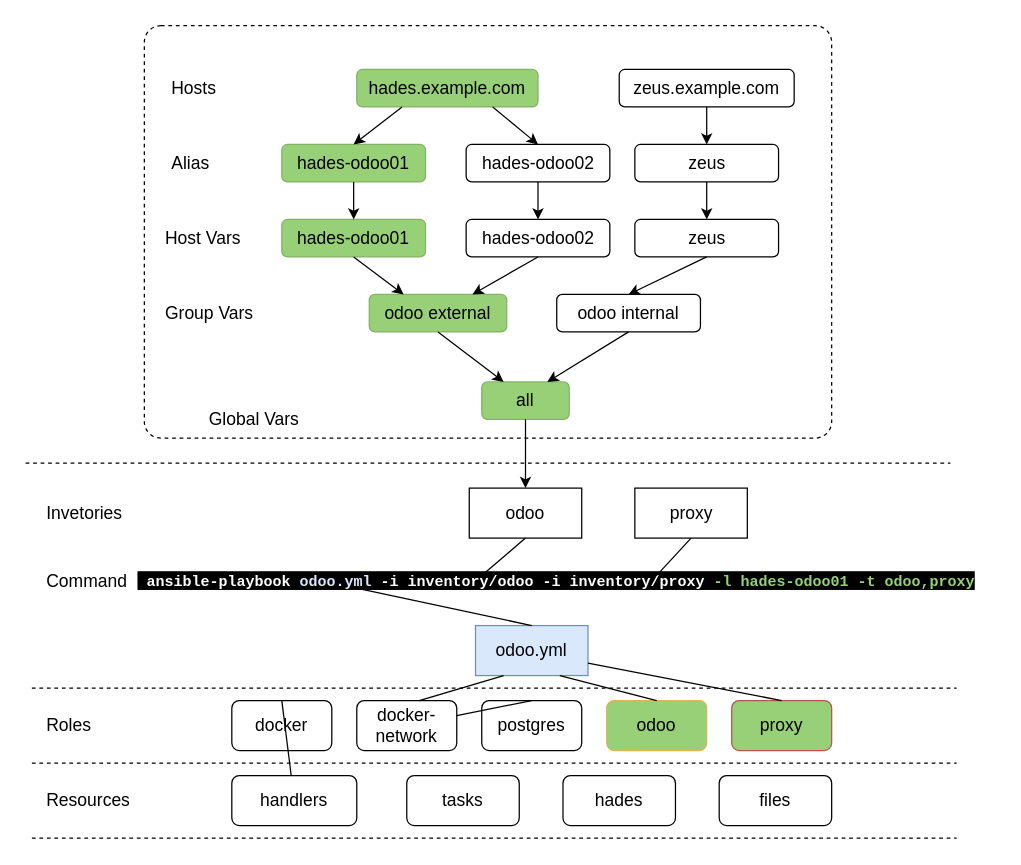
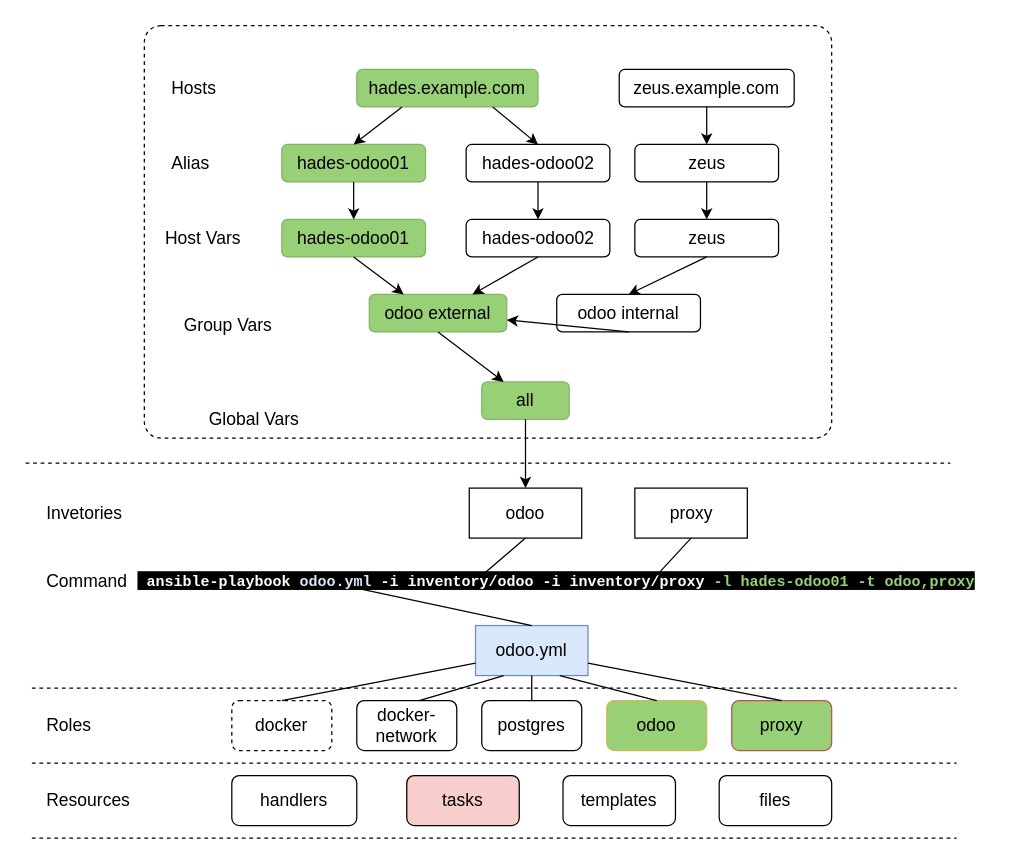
  <mxCell id="0" />
  <mxCell id="1" parent="0" />
  <mxCell id="2" value="" style="rounded=1;whiteSpace=wrap;html=1;fontSize=14;align=left;labelBackgroundColor=none;fillColor=none;dashed=1;arcSize=4;" parent="1" vertex="1"><mxGeometry x="115" y="20" width="550" height="330" as="geometry" /></mxCell>
  <mxCell id="3" value="Roles" style="text;html=1;strokeColor=none;fillColor=none;align=left;verticalAlign=middle;whiteSpace=wrap;rounded=0;fontSize=14;" parent="1" vertex="1"><mxGeometry x="35" y="570" width="40" height="20" as="geometry" /></mxCell>
  <mxCell id="4" value="" style="endArrow=none;dashed=1;html=1;" parent="1" edge="1"><mxGeometry width="50" height="50" relative="1" as="geometry"><mxPoint x="25" y="550" as="sourcePoint" /><mxPoint x="765" y="550" as="targetPoint" /></mxGeometry></mxCell>
  <mxCell id="5" value="" style="endArrow=none;dashed=1;html=1;" parent="1" edge="1"><mxGeometry width="50" height="50" relative="1" as="geometry"><mxPoint x="25" y="610" as="sourcePoint" /><mxPoint x="765" y="610" as="targetPoint" /></mxGeometry></mxCell>
- <mxCell id="6" value="docker" style="rounded=1;whiteSpace=wrap;html=1;fontSize=14;" parent="1" vertex="1"><mxGeometry x="185" y="560" width="80" height="40" as="geometry" /></mxCell>
+ <mxCell id="6" value="docker" style="rounded=1;whiteSpace=wrap;html=1;fontSize=14;dashed=1;" parent="1" vertex="1"><mxGeometry x="185" y="560" width="80" height="40" as="geometry" /></mxCell>
  <mxCell id="7" value="docker-network" style="rounded=1;whiteSpace=wrap;html=1;fontSize=14;" parent="1" vertex="1"><mxGeometry x="285" y="560" width="80" height="40" as="geometry" /></mxCell>
  <mxCell id="8" value="Resources" style="text;html=1;strokeColor=none;fillColor=none;align=left;verticalAlign=middle;whiteSpace=wrap;rounded=0;fontSize=14;" parent="1" vertex="1"><mxGeometry x="35" y="630" width="40" height="20" as="geometry" /></mxCell>
  <mxCell id="9" value="" style="endArrow=none;dashed=1;html=1;" parent="1" edge="1"><mxGeometry width="50" height="50" relative="1" as="geometry"><mxPoint x="25" y="670" as="sourcePoint" /><mxPoint x="765" y="670" as="targetPoint" /></mxGeometry></mxCell>
  <mxCell id="10" value="handlers" style="rounded=1;whiteSpace=wrap;html=1;fontSize=14;" parent="1" vertex="1"><mxGeometry x="185" y="620" width="100" height="40" as="geometry" /></mxCell>
- <mxCell id="11" value="tasks" style="rounded=1;whiteSpace=wrap;html=1;fontSize=14;" parent="1" vertex="1"><mxGeometry x="325" y="620" width="90" height="40" as="geometry" /></mxCell>
- <mxCell id="12" value="hades" style="rounded=1;whiteSpace=wrap;html=1;fontSize=14;" parent="1" vertex="1"><mxGeometry x="450" y="620" width="90" height="40" as="geometry" /></mxCell>
+ <mxCell id="11" value="tasks" style="rounded=1;whiteSpace=wrap;html=1;fontSize=14;fillColor=#f8cecc;" parent="1" vertex="1"><mxGeometry x="325" y="620" width="90" height="40" as="geometry" /></mxCell>
+ <mxCell id="12" value="templates" style="rounded=1;whiteSpace=wrap;html=1;fontSize=14;" parent="1" vertex="1"><mxGeometry x="450" y="620" width="90" height="40" as="geometry" /></mxCell>
  <mxCell id="13" value="files" style="rounded=1;whiteSpace=wrap;html=1;fontSize=14;" parent="1" vertex="1"><mxGeometry x="575" y="620" width="90" height="40" as="geometry" /></mxCell>
  <mxCell id="14" value="odoo.yml" style="rounded=0;whiteSpace=wrap;html=1;fontSize=14;fillColor=#DAE8FC;strokeColor=#6c8ebf;" parent="1" vertex="1"><mxGeometry x="380" y="500" width="90" height="40" as="geometry" /></mxCell>
  <mxCell id="15" value="postgres" style="rounded=1;whiteSpace=wrap;html=1;fontSize=14;" parent="1" vertex="1"><mxGeometry x="385" y="560" width="80" height="40" as="geometry" /></mxCell>
  <mxCell id="16" value="odoo" style="rounded=1;whiteSpace=wrap;html=1;fontSize=14;fillColor=#97D077;strokeColor=#d6b656;" parent="1" vertex="1"><mxGeometry x="485" y="560" width="80" height="40" as="geometry" /></mxCell>
  <mxCell id="17" value="proxy" style="rounded=1;whiteSpace=wrap;html=1;fontSize=14;fillColor=#97D077;strokeColor=#b85450;" parent="1" vertex="1"><mxGeometry x="585" y="560" width="80" height="40" as="geometry" /></mxCell>
  <mxCell id="18" value="Invetories" style="text;html=1;strokeColor=none;fillColor=none;align=left;verticalAlign=middle;whiteSpace=wrap;rounded=0;fontSize=14;" parent="1" vertex="1"><mxGeometry x="35" y="400" width="40" height="20" as="geometry" /></mxCell>
  <mxCell id="19" value="odoo" style="rounded=0;whiteSpace=wrap;html=1;fontSize=14;" parent="1" vertex="1"><mxGeometry x="375" y="390" width="90" height="40" as="geometry" /></mxCell>
  <mxCell id="20" value="proxy" style="rounded=0;whiteSpace=wrap;html=1;fontSize=14;" parent="1" vertex="1"><mxGeometry x="507.5" y="390" width="90" height="40" as="geometry" /></mxCell>
  <mxCell id="21" value="all" style="rounded=1;whiteSpace=wrap;html=1;fontSize=14;fillColor=#97D077;strokeColor=#82b366;" parent="1" vertex="1"><mxGeometry x="385" y="305" width="70" height="30" as="geometry" /></mxCell>
  <mxCell id="22" value="odoo external" style="rounded=1;whiteSpace=wrap;html=1;fontSize=14;fillColor=#97D077;strokeColor=#82b366;" parent="1" vertex="1"><mxGeometry x="295" y="235" width="110" height="30" as="geometry" /></mxCell>
  <mxCell id="23" value="&lt;div&gt;odoo internal&lt;br&gt;&lt;/div&gt;" style="rounded=1;whiteSpace=wrap;html=1;fontSize=14;" parent="1" vertex="1"><mxGeometry x="445" y="235" width="115" height="30" as="geometry" /></mxCell>
  <mxCell id="24" value="hades-odoo01" style="rounded=1;whiteSpace=wrap;html=1;fontSize=14;fillColor=#97D077;strokeColor=#82b366;" parent="1" vertex="1"><mxGeometry x="225" y="175" width="115" height="30" as="geometry" /></mxCell>
  <mxCell id="25" value="Global Vars" style="text;html=1;strokeColor=none;fillColor=none;align=left;verticalAlign=middle;whiteSpace=wrap;rounded=0;fontSize=14;" parent="1" vertex="1"><mxGeometry x="165" y="325" width="80" height="20" as="geometry" /></mxCell>
- <mxCell id="26" value="Group Vars" style="text;html=1;strokeColor=none;fillColor=none;align=left;verticalAlign=middle;whiteSpace=wrap;rounded=0;fontSize=14;" parent="1" vertex="1"><mxGeometry x="130" y="240" width="90" height="20" as="geometry" /></mxCell>
+ <mxCell id="26" value="Group Vars" style="text;html=1;strokeColor=none;fillColor=none;align=left;verticalAlign=middle;whiteSpace=wrap;rounded=0;fontSize=14;" parent="1" vertex="1"><mxGeometry x="145" y="250" width="90" height="20" as="geometry" /></mxCell>
  <mxCell id="27" style="edgeStyle=orthogonalEdgeStyle;rounded=0;orthogonalLoop=1;jettySize=auto;html=1;exitX=0.5;exitY=1;exitDx=0;exitDy=0;endArrow=none;endFill=0;fontSize=14;align=left;" parent="1" source="26" target="26" edge="1"><mxGeometry relative="1" as="geometry" /></mxCell>
  <mxCell id="28" value="Host Vars" style="text;html=1;strokeColor=none;fillColor=none;align=left;verticalAlign=middle;whiteSpace=wrap;rounded=0;fontSize=14;" parent="1" vertex="1"><mxGeometry x="130" y="180" width="90" height="20" as="geometry" /></mxCell>
  <mxCell id="29" value="hades-odoo02" style="rounded=1;whiteSpace=wrap;html=1;fontSize=14;" parent="1" vertex="1"><mxGeometry x="372.5" y="175" width="115" height="30" as="geometry" /></mxCell>
  <mxCell id="30" value="zeus" style="rounded=1;whiteSpace=wrap;html=1;fontSize=14;" parent="1" vertex="1"><mxGeometry x="507.5" y="175" width="115" height="30" as="geometry" /></mxCell>
  <mxCell id="31" value="hades-odoo01" style="rounded=1;whiteSpace=wrap;html=1;fontSize=14;fillColor=#97D077;strokeColor=#82b366;" parent="1" vertex="1"><mxGeometry x="225" y="115" width="115" height="30" as="geometry" /></mxCell>
  <mxCell id="32" value="Alias" style="text;html=1;strokeColor=none;fillColor=none;align=left;verticalAlign=middle;whiteSpace=wrap;rounded=0;fontSize=14;" parent="1" vertex="1"><mxGeometry x="135" y="120" width="90" height="20" as="geometry" /></mxCell>
  <mxCell id="33" value="hades-odoo02" style="rounded=1;whiteSpace=wrap;html=1;fontSize=14;" parent="1" vertex="1"><mxGeometry x="372.5" y="115" width="115" height="30" as="geometry" /></mxCell>
  <mxCell id="34" value="zeus" style="rounded=1;whiteSpace=wrap;html=1;fontSize=14;" parent="1" vertex="1"><mxGeometry x="507.5" y="115" width="115" height="30" as="geometry" /></mxCell>
  <mxCell id="35" value="hades.example.com" style="rounded=1;whiteSpace=wrap;html=1;fontSize=14;fillColor=#97D077;strokeColor=#82b366;" parent="1" vertex="1"><mxGeometry x="285" y="55" width="145" height="30" as="geometry" /></mxCell>
  <mxCell id="36" value="Hosts" style="text;html=1;strokeColor=none;fillColor=none;align=left;verticalAlign=middle;whiteSpace=wrap;rounded=0;fontSize=14;" parent="1" vertex="1"><mxGeometry x="135" y="60" width="90" height="20" as="geometry" /></mxCell>
  <mxCell id="37" value="zeus.example.com" style="rounded=1;whiteSpace=wrap;html=1;fontSize=14;" parent="1" vertex="1"><mxGeometry x="495" y="55" width="140" height="30" as="geometry" /></mxCell>
  <mxCell id="38" value="&lt;font color=&quot;#FFFFFF&quot;&gt;&lt;span style=&quot;background-color: rgb(0 , 0 , 0)&quot;&gt;&lt;font style=&quot;font-size: 12px&quot;&gt;&lt;b&gt;&lt;font style=&quot;font-size: 12px&quot; face=&quot;Courier New&quot;&gt;&amp;nbsp;ansible-playbook &lt;font color=&quot;#DAE8FC&quot;&gt;odoo.yml&lt;/font&gt; -i inventory/odoo -i inventory/proxy&lt;font color=&quot;#97D077&quot;&gt; -l hades-odoo01 -t odoo,&lt;/font&gt;&lt;font color=&quot;#F8CECC&quot;&gt;&lt;font color=&quot;#97D077&quot;&gt;proxy&lt;/font&gt; &lt;br&gt;&lt;/font&gt;&lt;/font&gt;&lt;/b&gt;&lt;/font&gt;&lt;/span&gt;&lt;/font&gt;" style="text;html=1;strokeColor=none;fillColor=none;align=center;verticalAlign=middle;whiteSpace=wrap;rounded=0;fontSize=13;shadow=0;comic=0;" parent="1" vertex="1"><mxGeometry x="95" y="452.5" width="700" height="25" as="geometry" /></mxCell>
  <mxCell id="39" value="Command" style="text;html=1;strokeColor=none;fillColor=none;align=left;verticalAlign=middle;whiteSpace=wrap;rounded=0;fontSize=14;" parent="1" vertex="1"><mxGeometry x="35" y="455" width="40" height="20" as="geometry" /></mxCell>
  <mxCell id="40" value="" style="endArrow=classic;html=1;fontSize=14;align=left;exitX=0.25;exitY=1;exitDx=0;exitDy=0;entryX=0.5;entryY=0;entryDx=0;entryDy=0;" parent="1" source="35" target="31" edge="1"><mxGeometry width="50" height="50" relative="1" as="geometry"><mxPoint x="235" y="55" as="sourcePoint" /><mxPoint x="285" y="5" as="targetPoint" /></mxGeometry></mxCell>
  <mxCell id="41" value="" style="endArrow=classic;html=1;fontSize=14;align=left;exitX=0.5;exitY=1;exitDx=0;exitDy=0;entryX=0.5;entryY=0;entryDx=0;entryDy=0;" parent="1" source="31" target="24" edge="1"><mxGeometry width="50" height="50" relative="1" as="geometry"><mxPoint x="331.25" y="95" as="sourcePoint" /><mxPoint x="292.5" y="125" as="targetPoint" /></mxGeometry></mxCell>
  <mxCell id="42" value="" style="endArrow=classic;html=1;fontSize=14;align=left;exitX=0.75;exitY=1;exitDx=0;exitDy=0;entryX=0.5;entryY=0;entryDx=0;entryDy=0;" parent="1" source="35" target="33" edge="1"><mxGeometry width="50" height="50" relative="1" as="geometry"><mxPoint x="292.5" y="155" as="sourcePoint" /><mxPoint x="292.5" y="185" as="targetPoint" /></mxGeometry></mxCell>
  <mxCell id="43" value="" style="endArrow=classic;html=1;fontSize=14;align=left;exitX=0.5;exitY=1;exitDx=0;exitDy=0;entryX=0.5;entryY=0;entryDx=0;entryDy=0;" parent="1" source="33" target="29" edge="1"><mxGeometry width="50" height="50" relative="1" as="geometry"><mxPoint x="403.75" y="95" as="sourcePoint" /><mxPoint x="440" y="125" as="targetPoint" /></mxGeometry></mxCell>
  <mxCell id="44" value="" style="endArrow=classic;html=1;fontSize=14;align=left;exitX=0.5;exitY=1;exitDx=0;exitDy=0;entryX=0.25;entryY=0;entryDx=0;entryDy=0;" parent="1" source="24" target="22" edge="1"><mxGeometry width="50" height="50" relative="1" as="geometry"><mxPoint x="440" y="155" as="sourcePoint" /><mxPoint x="440" y="185" as="targetPoint" /></mxGeometry></mxCell>
  <mxCell id="45" value="" style="endArrow=classic;html=1;fontSize=14;align=left;exitX=0.5;exitY=1;exitDx=0;exitDy=0;entryX=0.75;entryY=0;entryDx=0;entryDy=0;" parent="1" source="29" target="22" edge="1"><mxGeometry width="50" height="50" relative="1" as="geometry"><mxPoint x="292.5" y="215" as="sourcePoint" /><mxPoint x="332.5" y="245" as="targetPoint" /></mxGeometry></mxCell>
  <mxCell id="46" value="" style="endArrow=classic;html=1;fontSize=14;align=left;exitX=0.5;exitY=1;exitDx=0;exitDy=0;entryX=0.25;entryY=0;entryDx=0;entryDy=0;" parent="1" source="22" target="21" edge="1"><mxGeometry width="50" height="50" relative="1" as="geometry"><mxPoint x="440" y="215" as="sourcePoint" /><mxPoint x="387.5" y="245" as="targetPoint" /></mxGeometry></mxCell>
- <mxCell id="47" value="" style="endArrow=classic;html=1;fontSize=14;align=left;exitX=0.5;exitY=1;exitDx=0;exitDy=0;entryX=0.75;entryY=0;entryDx=0;entryDy=0;" parent="1" source="23" target="21" edge="1"><mxGeometry width="50" height="50" relative="1" as="geometry"><mxPoint x="360" y="275" as="sourcePoint" /><mxPoint x="425" y="305" as="targetPoint" /></mxGeometry></mxCell>
+ <mxCell id="47" value="" style="endArrow=classic;html=1;fontSize=14;align=left;exitX=0.5;exitY=1;exitDx=0;exitDy=0;" parent="1" source="23" target="22" edge="1"><mxGeometry width="50" height="50" relative="1" as="geometry"><mxPoint x="360" y="275" as="sourcePoint" /><mxPoint x="425" y="305" as="targetPoint" /></mxGeometry></mxCell>
  <mxCell id="48" value="" style="endArrow=classic;html=1;fontSize=14;align=left;exitX=0.5;exitY=1;exitDx=0;exitDy=0;entryX=0.5;entryY=0;entryDx=0;entryDy=0;" parent="1" source="30" target="23" edge="1"><mxGeometry width="50" height="50" relative="1" as="geometry"><mxPoint x="502.5" y="275" as="sourcePoint" /><mxPoint x="447.5" y="315" as="targetPoint" /></mxGeometry></mxCell>
  <mxCell id="49" value="" style="endArrow=classic;html=1;fontSize=14;align=left;exitX=0.5;exitY=1;exitDx=0;exitDy=0;entryX=0.5;entryY=0;entryDx=0;entryDy=0;" parent="1" source="34" target="30" edge="1"><mxGeometry width="50" height="50" relative="1" as="geometry"><mxPoint x="575" y="215" as="sourcePoint" /><mxPoint x="480" y="245" as="targetPoint" /></mxGeometry></mxCell>
  <mxCell id="50" value="" style="endArrow=classic;html=1;fontSize=14;align=left;exitX=0.5;exitY=1;exitDx=0;exitDy=0;entryX=0.5;entryY=0;entryDx=0;entryDy=0;" parent="1" source="37" target="34" edge="1"><mxGeometry width="50" height="50" relative="1" as="geometry"><mxPoint x="575" y="155" as="sourcePoint" /><mxPoint x="575" y="185" as="targetPoint" /></mxGeometry></mxCell>
  <mxCell id="51" value="" style="endArrow=classic;html=1;fontSize=14;align=left;exitX=0.5;exitY=1;exitDx=0;exitDy=0;entryX=0.5;entryY=0;entryDx=0;entryDy=0;" parent="1" source="21" target="19" edge="1"><mxGeometry width="50" height="50" relative="1" as="geometry"><mxPoint x="426" y="380" as="sourcePoint" /><mxPoint x="346" y="400" as="targetPoint" /></mxGeometry></mxCell>
  <mxCell id="52" value="" style="endArrow=none;dashed=1;html=1;" parent="1" edge="1"><mxGeometry width="50" height="50" relative="1" as="geometry"><mxPoint x="20" y="370" as="sourcePoint" /><mxPoint x="760" y="370" as="targetPoint" /></mxGeometry></mxCell>
- <mxCell id="53" value="" style="endArrow=none;html=1;fontSize=13;align=left;exitX=0.5;exitY=0;exitDx=0;exitDy=0;endFill=0;" parent="1" source="6" target="10" edge="1"><mxGeometry width="50" height="50" relative="1" as="geometry"><mxPoint x="245" y="560" as="sourcePoint" /><mxPoint x="295" y="510" as="targetPoint" /></mxGeometry></mxCell>
+ <mxCell id="53" value="" style="endArrow=none;html=1;fontSize=13;align=left;exitX=0.5;exitY=0;exitDx=0;exitDy=0;entryX=0;entryY=0.75;entryDx=0;entryDy=0;endFill=0;" parent="1" source="6" target="14" edge="1"><mxGeometry width="50" height="50" relative="1" as="geometry"><mxPoint x="245" y="560" as="sourcePoint" /><mxPoint x="295" y="510" as="targetPoint" /></mxGeometry></mxCell>
  <mxCell id="54" value="" style="endArrow=none;html=1;fontSize=13;align=left;entryX=0.25;entryY=1;entryDx=0;entryDy=0;endFill=0;" parent="1" target="14" edge="1"><mxGeometry width="50" height="50" relative="1" as="geometry"><mxPoint x="335" y="560" as="sourcePoint" /><mxPoint x="430" y="550" as="targetPoint" /></mxGeometry></mxCell>
- <mxCell id="55" value="" style="endArrow=none;html=1;fontSize=13;align=left;exitX=0.5;exitY=0;exitDx=0;exitDy=0;endFill=0;" parent="1" source="15" target="7" edge="1"><mxGeometry width="50" height="50" relative="1" as="geometry"><mxPoint x="345" y="570" as="sourcePoint" /><mxPoint x="430" y="550" as="targetPoint" /></mxGeometry></mxCell>
+ <mxCell id="55" value="" style="endArrow=none;html=1;fontSize=13;align=left;entryX=0.5;entryY=1;entryDx=0;entryDy=0;exitX=0.5;exitY=0;exitDx=0;exitDy=0;endFill=0;" parent="1" source="15" target="14" edge="1"><mxGeometry width="50" height="50" relative="1" as="geometry"><mxPoint x="345" y="570" as="sourcePoint" /><mxPoint x="430" y="550" as="targetPoint" /></mxGeometry></mxCell>
  <mxCell id="56" value="" style="endArrow=none;html=1;fontSize=13;align=left;entryX=0.75;entryY=1;entryDx=0;entryDy=0;exitX=0.5;exitY=0;exitDx=0;exitDy=0;endFill=0;" parent="1" source="16" target="14" edge="1"><mxGeometry width="50" height="50" relative="1" as="geometry"><mxPoint x="435" y="570" as="sourcePoint" /><mxPoint x="430" y="550" as="targetPoint" /></mxGeometry></mxCell>
  <mxCell id="57" value="" style="endArrow=none;html=1;fontSize=13;align=left;entryX=1;entryY=0.75;entryDx=0;entryDy=0;exitX=0.5;exitY=0;exitDx=0;exitDy=0;endFill=0;" parent="1" source="17" target="14" edge="1"><mxGeometry width="50" height="50" relative="1" as="geometry"><mxPoint x="535" y="570" as="sourcePoint" /><mxPoint x="452.5" y="550" as="targetPoint" /></mxGeometry></mxCell>
  <mxCell id="58" value="" style="endArrow=none;html=1;fontSize=13;align=left;entryX=0.5;entryY=1;entryDx=0;entryDy=0;endFill=0;" parent="1" target="19" edge="1"><mxGeometry width="50" height="50" relative="1" as="geometry"><mxPoint x="385" y="460" as="sourcePoint" /><mxPoint x="390" y="540" as="targetPoint" /></mxGeometry></mxCell>
  <mxCell id="59" value="" style="endArrow=none;html=1;fontSize=13;align=left;entryX=0.614;entryY=0.3;entryDx=0;entryDy=0;endFill=0;exitX=0.5;exitY=1;exitDx=0;exitDy=0;entryPerimeter=0;" parent="1" source="20" target="38" edge="1"><mxGeometry width="50" height="50" relative="1" as="geometry"><mxPoint x="395" y="470" as="sourcePoint" /><mxPoint x="430" y="440" as="targetPoint" /></mxGeometry></mxCell>
  <mxCell id="60" value="" style="endArrow=none;html=1;fontSize=13;align=left;entryX=0.5;entryY=0;entryDx=0;entryDy=0;endFill=0;exitX=0.271;exitY=0.7;exitDx=0;exitDy=0;exitPerimeter=0;" parent="1" source="38" target="14" edge="1"><mxGeometry width="50" height="50" relative="1" as="geometry"><mxPoint x="395" y="470" as="sourcePoint" /><mxPoint x="430" y="440" as="targetPoint" /></mxGeometry></mxCell>
